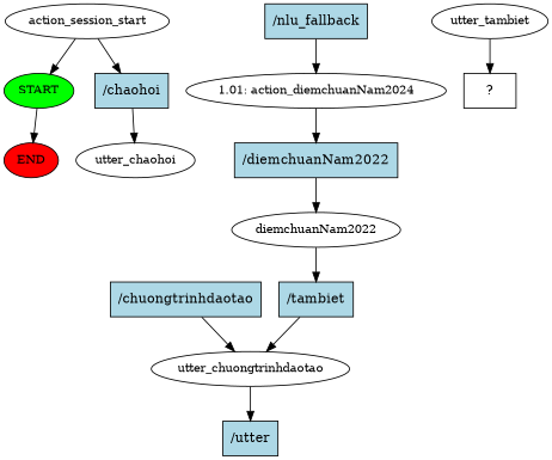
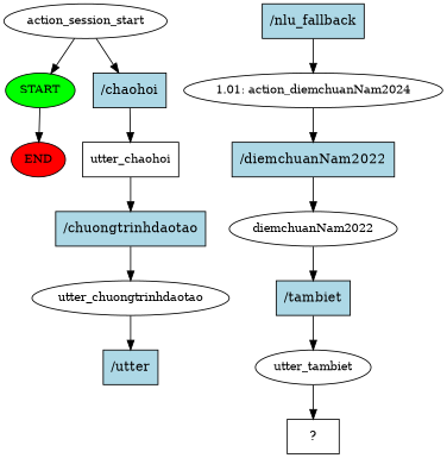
  digraph {
    node [fontsize=12 style=filled]
    n1 [fillcolor=green label=START]
    n2 [fillcolor=red label=END]
    n3 [label=action_session_start style=""]
    n4 [fillcolor=lightblue label="/chaohoi" shape=rect fontsize=""]
-   n5 [label=utter_chaohoi style=""]
+   n5 [label=utter_chaohoi shape=box style=""]
    n6 [fillcolor=lightblue label="/chuongtrinhdaotao" shape=rect fontsize=""]
    n7 [label=utter_chuongtrinhdaotao style=""]
    n8 [fillcolor=lightblue label="/utter" shape=rect fontsize=""]
    n9 [fillcolor=lightblue label="/nlu_fallback" shape=rect fontsize=""]
    n10 [label="1.01: action_diemchuanNam2024" style=""]
    n11 [fillcolor=lightblue label="/diemchuanNam2022" shape=rect fontsize=""]
    n12 [label=diemchuanNam2022 style=""]
    n13 [fillcolor=lightblue label="/tambiet" shape=rect fontsize=""]
    n14 [label=utter_tambiet style=""]
    n15 [label="  ?  " shape=rect fontsize="" style=""]
    n1 -> n2
    n3 -> n1
    n3 -> n4
    n4 -> n5
+   n5 -> n6
    n6 -> n7
    n7 -> n8
    n9 -> n10
    n10 -> n11
    n11 -> n12
    n12 -> n13
-   n13 -> n7
+   n13 -> n14
    n14 -> n15
  }
